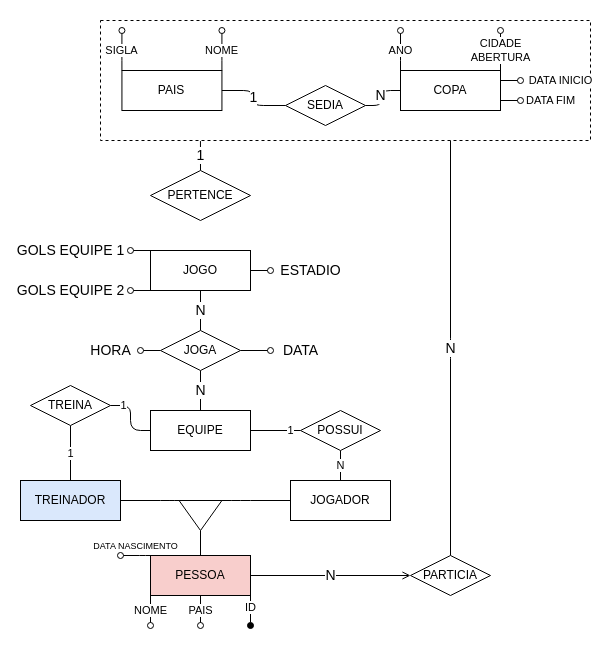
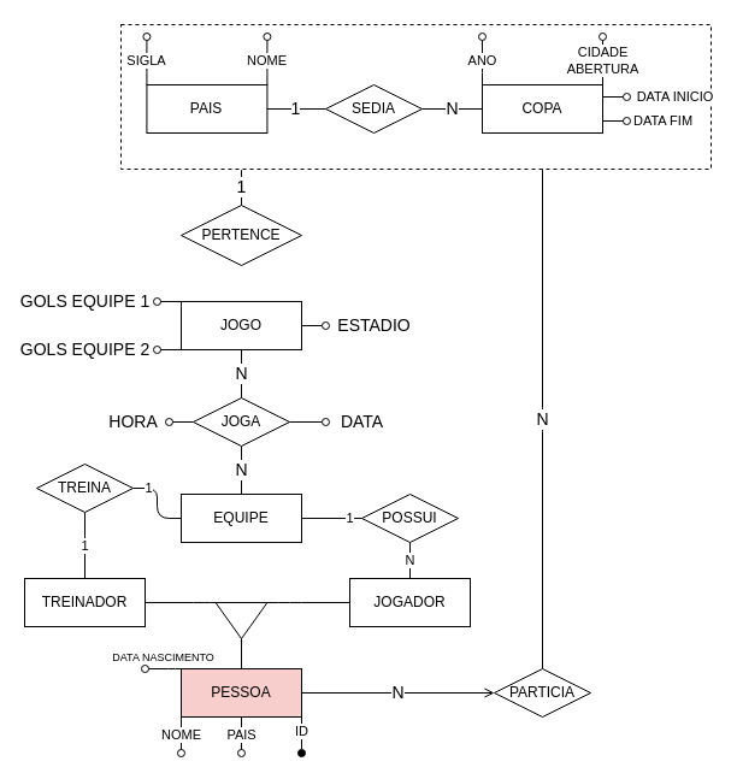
  <mxCell id="0" />
  <mxCell id="1" parent="0" />
  <mxCell id="2" value="" style="verticalLabelPosition=bottom;verticalAlign=top;html=1;shape=mxgraph.basic.rect;fillColor2=none;strokeWidth=1;size=20;indent=5;fontSize=14;fillColor=none;dashed=1;" parent="1" vertex="1"><mxGeometry x="100" y="20" width="490" height="120" as="geometry" /></mxCell>
  <mxCell id="3" value="" style="group;" parent="1" vertex="1" connectable="0"><mxGeometry x="400" y="30" width="120" height="80" as="geometry" /></mxCell>
  <mxCell id="4" value="ANO" style="edgeStyle=orthogonalEdgeStyle;orthogonalLoop=1;jettySize=auto;html=1;exitX=0;exitY=0;exitDx=0;exitDy=0;endArrow=oval;endFill=0;" parent="3" source="8" edge="1"><mxGeometry relative="1" as="geometry"><mxPoint as="targetPoint" /></mxGeometry></mxCell>
  <mxCell id="5" value="CIDADE&lt;br&gt;ABERTURA" style="edgeStyle=orthogonalEdgeStyle;orthogonalLoop=1;jettySize=auto;html=1;exitX=1;exitY=0;exitDx=0;exitDy=0;endArrow=oval;endFill=0;" parent="3" source="8" edge="1"><mxGeometry relative="1" as="geometry"><mxPoint x="100" as="targetPoint" /></mxGeometry></mxCell>
  <mxCell id="6" value="DATA INICIO" style="edgeStyle=orthogonalEdgeStyle;orthogonalLoop=1;jettySize=auto;html=1;exitX=1;exitY=0.25;exitDx=0;exitDy=0;endArrow=oval;endFill=0;" parent="3" source="8" edge="1"><mxGeometry x="1" y="40" relative="1" as="geometry"><mxPoint x="120" y="50" as="targetPoint" /><mxPoint x="40" y="40" as="offset" /></mxGeometry></mxCell>
  <mxCell id="7" value="DATA FIM" style="edgeStyle=orthogonalEdgeStyle;orthogonalLoop=1;jettySize=auto;html=1;exitX=1;exitY=0.75;exitDx=0;exitDy=0;endArrow=oval;endFill=0;" parent="3" source="8" edge="1"><mxGeometry x="1" y="30" relative="1" as="geometry"><mxPoint x="120" y="70" as="targetPoint" /><mxPoint x="30" y="30" as="offset" /></mxGeometry></mxCell>
  <mxCell id="8" value="COPA" style="whiteSpace=wrap;html=1;align=center;" parent="3" vertex="1"><mxGeometry y="40" width="100" height="40" as="geometry" /></mxCell>
  <mxCell id="9" value="1" style="edgeStyle=orthogonalEdgeStyle;orthogonalLoop=1;jettySize=auto;html=1;exitX=0;exitY=0.5;exitDx=0;exitDy=0;entryX=1;entryY=0.5;entryDx=0;entryDy=0;endArrow=none;endFill=0;" parent="1" source="12" target="22" edge="1"><mxGeometry x="0.6" relative="1" as="geometry"><mxPoint as="offset" /></mxGeometry></mxCell>
  <mxCell id="10" value="1" style="edgeStyle=orthogonalEdgeStyle;orthogonalLoop=1;jettySize=auto;html=1;exitX=1;exitY=0.5;exitDx=0;exitDy=0;entryX=0;entryY=0.5;entryDx=0;entryDy=0;endArrow=none;endFill=0;" parent="1" source="12" target="20" edge="1"><mxGeometry x="0.6" relative="1" as="geometry"><mxPoint as="offset" /></mxGeometry></mxCell>
  <mxCell id="11" value="N" style="edgeStyle=orthogonalEdgeStyle;orthogonalLoop=1;jettySize=auto;html=1;endArrow=none;endFill=0;strokeWidth=1;fontSize=14;" parent="1" source="12" target="45" edge="1"><mxGeometry relative="1" as="geometry" /></mxCell>
  <mxCell id="12" value="EQUIPE" style="whiteSpace=wrap;html=1;align=center;" parent="1" vertex="1"><mxGeometry x="150" y="410" width="100" height="40" as="geometry" /></mxCell>
  <mxCell id="13" value="N" style="edgeStyle=orthogonalEdgeStyle;orthogonalLoop=1;jettySize=auto;html=1;endArrow=open;endFill=0;strokeWidth=1;fontSize=14;" parent="1" source="31" target="24" edge="1"><mxGeometry relative="1" as="geometry" /></mxCell>
  <mxCell id="14" style="edgeStyle=orthogonalEdgeStyle;orthogonalLoop=1;jettySize=auto;html=1;exitX=0;exitY=0.5;exitDx=0;exitDy=0;entryX=0;entryY=1;entryDx=0;entryDy=0;entryPerimeter=0;endArrow=none;endFill=0;" parent="1" source="15" target="18" edge="1"><mxGeometry relative="1" as="geometry"><Array as="points"><mxPoint x="240" y="500" /><mxPoint x="240" y="500" /></Array></mxGeometry></mxCell>
  <mxCell id="15" value="JOGADOR" style="whiteSpace=wrap;html=1;align=center;" parent="1" vertex="1"><mxGeometry x="290" y="480" width="100" height="40" as="geometry" /></mxCell>
  <mxCell id="16" style="edgeStyle=orthogonalEdgeStyle;orthogonalLoop=1;jettySize=auto;html=1;exitX=1;exitY=0.5;exitDx=0;exitDy=0;entryX=1;entryY=1;entryDx=0;entryDy=0;entryPerimeter=0;endArrow=none;endFill=0;" parent="1" source="17" target="18" edge="1"><mxGeometry relative="1" as="geometry"><Array as="points"><mxPoint x="170" y="500" /><mxPoint x="170" y="500" /></Array></mxGeometry></mxCell>
- <mxCell id="17" value="TREINADOR" style="whiteSpace=wrap;html=1;align=center;fillColor=#dae8fc;" parent="1" vertex="1"><mxGeometry x="20" y="480" width="100" height="40" as="geometry" /></mxCell>
+ <mxCell id="17" value="TREINADOR" style="whiteSpace=wrap;html=1;align=center;" parent="1" vertex="1"><mxGeometry x="20" y="480" width="100" height="40" as="geometry" /></mxCell>
  <mxCell id="18" value="" style="verticalLabelPosition=bottom;verticalAlign=top;html=1;shape=mxgraph.basic.acute_triangle;dx=0.5;rotation=-180;" parent="1" vertex="1"><mxGeometry x="178.57" y="500" width="42.86" height="30" as="geometry" /></mxCell>
  <mxCell id="19" value="N" style="edgeStyle=orthogonalEdgeStyle;orthogonalLoop=1;jettySize=auto;html=1;exitX=0.5;exitY=1;exitDx=0;exitDy=0;entryX=0.5;entryY=0;entryDx=0;entryDy=0;endArrow=none;endFill=0;" parent="1" source="20" target="15" edge="1"><mxGeometry relative="1" as="geometry"><Array as="points" /></mxGeometry></mxCell>
  <mxCell id="20" value="POSSUI" style="shape=rhombus;perimeter=rhombusPerimeter;whiteSpace=wrap;html=1;align=center;" parent="1" vertex="1"><mxGeometry x="300" y="410" width="80" height="40" as="geometry" /></mxCell>
  <mxCell id="21" value="1" style="edgeStyle=orthogonalEdgeStyle;orthogonalLoop=1;jettySize=auto;html=1;exitX=0.5;exitY=1;exitDx=0;exitDy=0;entryX=0.5;entryY=0;entryDx=0;entryDy=0;endArrow=none;endFill=0;" parent="1" source="22" target="17" edge="1"><mxGeometry relative="1" as="geometry" /></mxCell>
  <mxCell id="22" value="TREINA" style="shape=rhombus;perimeter=rhombusPerimeter;whiteSpace=wrap;html=1;align=center;" parent="1" vertex="1"><mxGeometry x="30" y="385" width="80" height="40" as="geometry" /></mxCell>
  <mxCell id="23" value="N" style="edgeStyle=orthogonalEdgeStyle;orthogonalLoop=1;jettySize=auto;html=1;exitX=0.5;exitY=0;exitDx=0;exitDy=0;endArrow=none;endFill=0;strokeWidth=1;fontSize=14;" parent="1" source="24" edge="1"><mxGeometry relative="1" as="geometry"><mxPoint x="450" y="140" as="targetPoint" /></mxGeometry></mxCell>
  <mxCell id="24" value="PARTICIA" style="shape=rhombus;perimeter=rhombusPerimeter;whiteSpace=wrap;html=1;align=center;" parent="1" vertex="1"><mxGeometry x="410" y="555" width="80" height="40" as="geometry" /></mxCell>
  <mxCell id="25" value="" style="group;" parent="1" vertex="1" connectable="0"><mxGeometry x="121.43" y="30" width="100" height="80" as="geometry" /></mxCell>
  <mxCell id="26" value="SIGLA" style="edgeStyle=orthogonalEdgeStyle;orthogonalLoop=1;jettySize=auto;html=1;exitX=0;exitY=0;exitDx=0;exitDy=0;endArrow=oval;endFill=0;" parent="25" source="28" edge="1"><mxGeometry relative="1" as="geometry"><mxPoint as="targetPoint" /></mxGeometry></mxCell>
  <mxCell id="27" value="NOME" style="edgeStyle=orthogonalEdgeStyle;orthogonalLoop=1;jettySize=auto;html=1;exitX=1;exitY=0;exitDx=0;exitDy=0;endArrow=oval;endFill=0;" parent="25" source="28" edge="1"><mxGeometry relative="1" as="geometry"><mxPoint x="100" as="targetPoint" /></mxGeometry></mxCell>
  <mxCell id="28" value="PAIS" style="whiteSpace=wrap;html=1;align=center;" parent="25" vertex="1"><mxGeometry y="40" width="100" height="40" as="geometry" /></mxCell>
  <mxCell id="29" value="" style="group;" parent="1" vertex="1" connectable="0"><mxGeometry x="140" y="555" width="110" height="70" as="geometry" /></mxCell>
  <mxCell id="30" value="ID" style="edgeStyle=orthogonalEdgeStyle;orthogonalLoop=1;jettySize=auto;html=1;exitX=1;exitY=1;exitDx=0;exitDy=0;endArrow=oval;endFill=1;" parent="29" source="31" edge="1"><mxGeometry x="-0.195" relative="1" as="geometry"><mxPoint x="110" y="70" as="targetPoint" /><mxPoint as="offset" /></mxGeometry></mxCell>
  <mxCell id="31" value="PESSOA" style="whiteSpace=wrap;html=1;align=center;fillColor=#f8cecc;" parent="29" vertex="1"><mxGeometry x="10" width="100" height="40" as="geometry" /></mxCell>
  <mxCell id="32" value="NOME" style="edgeStyle=orthogonalEdgeStyle;orthogonalLoop=1;jettySize=auto;html=1;exitX=0;exitY=1;exitDx=0;exitDy=0;endArrow=oval;endFill=0;" parent="29" source="31" edge="1"><mxGeometry relative="1" as="geometry"><mxPoint x="10" y="70" as="targetPoint" /></mxGeometry></mxCell>
  <mxCell id="33" value="PAIS" style="edgeStyle=orthogonalEdgeStyle;orthogonalLoop=1;jettySize=auto;html=1;exitX=0.5;exitY=1;exitDx=0;exitDy=0;endArrow=oval;endFill=0;" parent="29" source="31" edge="1"><mxGeometry relative="1" as="geometry"><mxPoint x="60" y="70" as="targetPoint" /></mxGeometry></mxCell>
  <mxCell id="34" value="&lt;font style=&quot;font-size: 9px&quot;&gt;DATA NASCIMENTO&lt;/font&gt;" style="edgeStyle=orthogonalEdgeStyle;orthogonalLoop=1;jettySize=auto;html=1;exitX=0;exitY=0;exitDx=0;exitDy=0;endArrow=oval;endFill=0;" parent="29" source="31" edge="1"><mxGeometry x="0.001" y="-10" relative="1" as="geometry"><mxPoint x="-20" as="targetPoint" /><Array as="points"><mxPoint /><mxPoint /></Array><mxPoint as="offset" /></mxGeometry></mxCell>
  <mxCell id="35" style="edgeStyle=orthogonalEdgeStyle;orthogonalLoop=1;jettySize=auto;html=1;exitX=0;exitY=0;exitDx=21.43;exitDy=0;exitPerimeter=0;entryX=0.5;entryY=0;entryDx=0;entryDy=0;endArrow=none;endFill=0;" parent="29" source="18" target="31" edge="1"><mxGeometry relative="1" as="geometry" /></mxCell>
- <mxCell id="36" value="SEDIA" style="shape=rhombus;perimeter=rhombusPerimeter;whiteSpace=wrap;html=1;align=center;" parent="1" vertex="1"><mxGeometry x="285" y="85" width="80" height="40" as="geometry" /></mxCell>
+ <mxCell id="36" value="SEDIA" style="shape=rhombus;perimeter=rhombusPerimeter;whiteSpace=wrap;html=1;align=center;" parent="1" vertex="1"><mxGeometry x="270" y="70" width="80" height="40" as="geometry" /></mxCell>
  <mxCell id="37" value="1" style="edgeStyle=orthogonalEdgeStyle;orthogonalLoop=1;jettySize=auto;html=1;endArrow=none;endFill=0;strokeWidth=1;fontSize=14;" parent="1" source="28" target="36" edge="1"><mxGeometry relative="1" as="geometry" /></mxCell>
  <mxCell id="38" value="N" style="edgeStyle=orthogonalEdgeStyle;orthogonalLoop=1;jettySize=auto;html=1;endArrow=none;endFill=0;strokeWidth=1;fontSize=14;" parent="1" source="8" target="36" edge="1"><mxGeometry relative="1" as="geometry" /></mxCell>
  <mxCell id="39" value="N" style="edgeStyle=orthogonalEdgeStyle;orthogonalLoop=1;jettySize=auto;html=1;endArrow=none;endFill=0;strokeWidth=1;fontSize=14;" parent="1" source="50" target="45" edge="1"><mxGeometry relative="1" as="geometry" /></mxCell>
  <mxCell id="40" value="1" style="edgeStyle=orthogonalEdgeStyle;orthogonalLoop=1;jettySize=auto;html=1;exitX=0.5;exitY=0;exitDx=0;exitDy=0;entryX=0.204;entryY=1.005;entryDx=0;entryDy=0;entryPerimeter=0;endArrow=none;endFill=0;strokeWidth=1;fontSize=14;" parent="1" source="41" target="2" edge="1"><mxGeometry relative="1" as="geometry" /></mxCell>
  <mxCell id="41" value="PERTENCE" style="shape=rhombus;perimeter=rhombusPerimeter;whiteSpace=wrap;html=1;align=center;" parent="1" vertex="1"><mxGeometry x="150" y="170" width="100" height="50" as="geometry" /></mxCell>
  <mxCell id="42" value="" style="group;" parent="1" vertex="1" connectable="0"><mxGeometry x="140" y="330" width="130" height="40" as="geometry" /></mxCell>
  <mxCell id="43" value="DATA" style="edgeStyle=orthogonalEdgeStyle;orthogonalLoop=1;jettySize=auto;html=1;exitX=1;exitY=0.5;exitDx=0;exitDy=0;endArrow=oval;endFill=0;strokeWidth=1;fontSize=14;" parent="42" source="45" edge="1"><mxGeometry x="1" y="30" relative="1" as="geometry"><mxPoint x="130" y="20" as="targetPoint" /><mxPoint x="30" y="30" as="offset" /></mxGeometry></mxCell>
  <mxCell id="44" value="HORA" style="edgeStyle=orthogonalEdgeStyle;orthogonalLoop=1;jettySize=auto;html=1;exitX=0;exitY=0.5;exitDx=0;exitDy=0;endArrow=oval;endFill=0;strokeWidth=1;fontSize=14;" parent="42" source="45" edge="1"><mxGeometry x="1" y="30" relative="1" as="geometry"><mxPoint y="20" as="targetPoint" /><mxPoint x="-30" y="-30" as="offset" /></mxGeometry></mxCell>
  <mxCell id="45" value="JOGA" style="shape=rhombus;perimeter=rhombusPerimeter;whiteSpace=wrap;html=1;align=center;" parent="42" vertex="1"><mxGeometry x="20" width="80" height="40" as="geometry" /></mxCell>
  <mxCell id="46" value="" style="group;" parent="1" vertex="1" connectable="0"><mxGeometry x="130" y="250" width="140" height="40" as="geometry" /></mxCell>
  <mxCell id="47" value="GOLS EQUIPE 2" style="edgeStyle=orthogonalEdgeStyle;orthogonalLoop=1;jettySize=auto;html=1;exitX=0;exitY=1;exitDx=0;exitDy=0;endArrow=oval;endFill=0;strokeWidth=1;fontSize=14;" parent="46" source="50" edge="1"><mxGeometry x="1" y="60" relative="1" as="geometry"><mxPoint y="40" as="targetPoint" /><mxPoint x="-60" y="-60" as="offset" /></mxGeometry></mxCell>
  <mxCell id="48" value="ESTADIO" style="edgeStyle=orthogonalEdgeStyle;orthogonalLoop=1;jettySize=auto;html=1;exitX=1;exitY=0.5;exitDx=0;exitDy=0;endArrow=oval;endFill=0;strokeWidth=1;fontSize=14;" parent="46" source="50" edge="1"><mxGeometry x="-330" y="-320" as="geometry"><mxPoint x="140" y="20" as="targetPoint" /><mxPoint x="50" as="offset" /></mxGeometry></mxCell>
  <mxCell id="49" value="GOLS EQUIPE 1" style="edgeStyle=orthogonalEdgeStyle;orthogonalLoop=1;jettySize=auto;html=1;exitX=0;exitY=0;exitDx=0;exitDy=0;endArrow=oval;endFill=0;strokeWidth=1;fontSize=14;" parent="46" source="50" edge="1"><mxGeometry as="geometry"><mxPoint as="targetPoint" /><Array as="points"><mxPoint /></Array><mxPoint x="-70" as="offset" /></mxGeometry></mxCell>
  <mxCell id="50" value="JOGO" style="whiteSpace=wrap;html=1;align=center;" parent="46" vertex="1"><mxGeometry x="20" width="100" height="40" as="geometry" /></mxCell>
